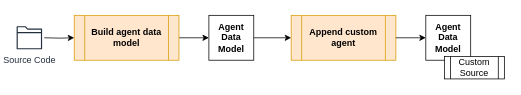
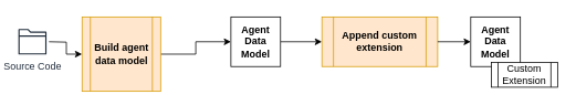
  <mxCell id="0" />
  <mxCell id="1" parent="0" />
  <mxCell id="2" style="edgeStyle=orthogonalEdgeStyle;rounded=0;orthogonalLoop=1;jettySize=auto;html=1;entryX=0;entryY=0.5;entryDx=0;entryDy=0;" parent="1" source="3" target="8" edge="1"><mxGeometry relative="1" as="geometry" /></mxCell>
  <mxCell id="3" value="Agent Data Model" style="whiteSpace=wrap;html=1;aspect=fixed;fontStyle=1" parent="1" vertex="1"><mxGeometry x="278" y="20" width="60" height="60" as="geometry" /></mxCell>
  <mxCell id="4" style="edgeStyle=orthogonalEdgeStyle;rounded=0;orthogonalLoop=1;jettySize=auto;html=1;entryX=0;entryY=0.5;entryDx=0;entryDy=0;" parent="1" target="6" edge="1"><mxGeometry relative="1" as="geometry"><mxPoint x="58" y="50" as="sourcePoint" /></mxGeometry></mxCell>
  <mxCell id="5" style="edgeStyle=orthogonalEdgeStyle;rounded=0;orthogonalLoop=1;jettySize=auto;html=1;entryX=0;entryY=0.5;entryDx=0;entryDy=0;" parent="1" source="6" target="3" edge="1"><mxGeometry relative="1" as="geometry" /></mxCell>
- <mxCell id="6" value="Build agent data model" style="shape=process;whiteSpace=wrap;html=1;backgroundOutline=1;fontStyle=1;fillColor=#ffe6cc;strokeColor=#d79b00;" parent="1" vertex="1"><mxGeometry x="98" y="20" width="140" height="60" as="geometry" /></mxCell>
+ <mxCell id="6" value="Build agent data model" style="shape=process;whiteSpace=wrap;html=1;backgroundOutline=1;fontStyle=1;fillColor=#ffe6cc;strokeColor=#d79b00;" parent="1" vertex="1"><mxGeometry x="98" y="20" width="95" height="90" as="geometry" /></mxCell>
  <mxCell id="7" value="Source Code" style="sketch=0;outlineConnect=0;fontColor=#232F3E;gradientColor=none;fillColor=#232F3D;strokeColor=none;dashed=0;verticalLabelPosition=bottom;verticalAlign=top;align=center;html=1;fontSize=12;fontStyle=0;aspect=fixed;pointerEvents=1;shape=mxgraph.aws4.folder;" parent="1" vertex="1"><mxGeometry x="20.97" y="34.5" width="34.06" height="31" as="geometry" /></mxCell>
- <mxCell id="8" value="Append custom agent" style="shape=process;whiteSpace=wrap;html=1;backgroundOutline=1;fontStyle=1;fillColor=#ffe6cc;strokeColor=#d79b00;" parent="1" vertex="1"><mxGeometry x="388" y="20" width="140" height="60" as="geometry" /></mxCell>
+ <mxCell id="8" value="Append custom extension" style="shape=process;whiteSpace=wrap;html=1;backgroundOutline=1;fontStyle=1;fillColor=#ffe6cc;strokeColor=#d79b00;" parent="1" vertex="1"><mxGeometry x="388" y="20" width="140" height="60" as="geometry" /></mxCell>
  <mxCell id="9" value="" style="edgeStyle=orthogonalEdgeStyle;rounded=0;orthogonalLoop=1;jettySize=auto;html=1;entryX=0;entryY=0.5;entryDx=0;entryDy=0;" parent="1" source="8" target="10" edge="1"><mxGeometry relative="1" as="geometry"><mxPoint x="488" y="50" as="sourcePoint" /><mxPoint x="718" y="50" as="targetPoint" /></mxGeometry></mxCell>
  <mxCell id="10" value="Agent Data Model" style="whiteSpace=wrap;html=1;aspect=fixed;fontStyle=1" parent="1" vertex="1"><mxGeometry x="568" y="20" width="60" height="60" as="geometry" /></mxCell>
- <mxCell id="11" value="Custom Source" style="shape=process;whiteSpace=wrap;html=1;backgroundOutline=1;" parent="1" vertex="1"><mxGeometry x="593" y="75" width="80" height="30" as="geometry" /></mxCell>
+ <mxCell id="11" value="Custom Extension" style="shape=process;whiteSpace=wrap;html=1;backgroundOutline=1;" parent="1" vertex="1"><mxGeometry x="593" y="75" width="80" height="30" as="geometry" /></mxCell>
